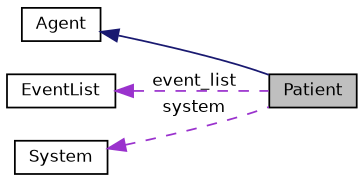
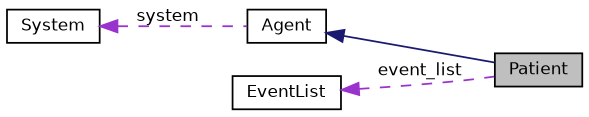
  digraph {
    rankdir=LR
    node [color=black fillcolor=white fontname=Helvetica fontsize=10 shape=record style=filled]
    edge [color=darkorchid3 dir=back fontname=Helvetica fontsize=10 labelfontname=Helvetica labelfontsize=10 style=dashed]
    n1 [fillcolor=grey75 fontcolor=black height=0.2 label=Patient width=0.4]
    n2 [height=0.2 label=Agent width=0.4]
    n3 [height=0.2 label=EventList width=0.4]
    n4 [height=0.2 label=System width=0.4]
    n2 -> n1 [color=midnightblue style=solid]
    n3 -> n1 [label=" event_list"]
-   n4 -> n1 [label=" system"]
+   n4 -> n2 [label=" system"]
  }
